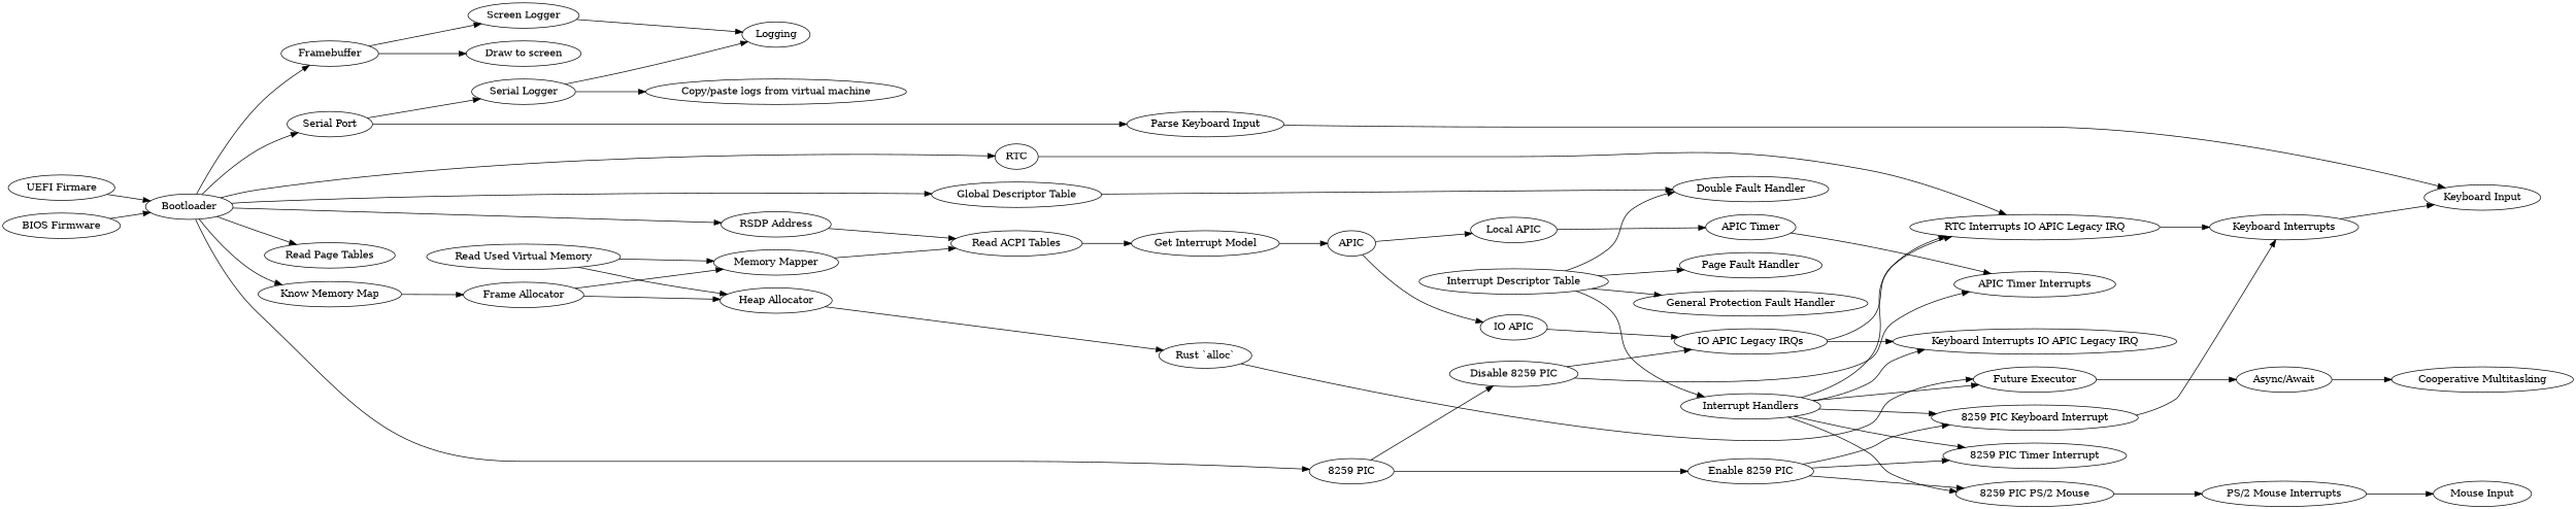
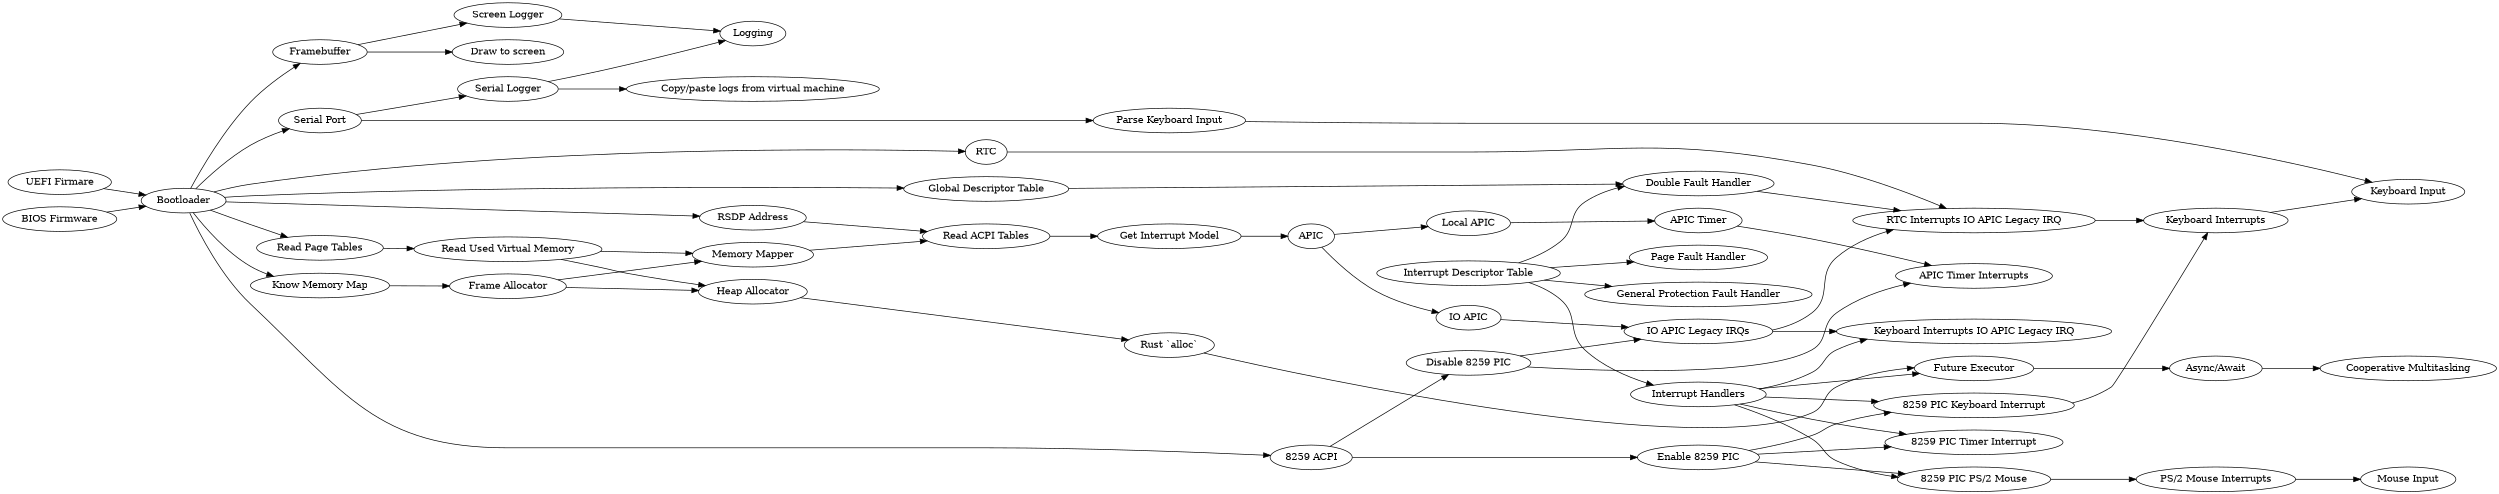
  digraph {
    rankdir=LR
    n1 [label="UEFI Firmare"]
    n2 [label=Bootloader]
    n3 [label=Framebuffer]
    n4 [label="Serial Port"]
    n5 [label="Global Descriptor Table"]
-   n6 [label="8259 PIC"]
+   n6 [label="8259 ACPI"]
    n7 [label="Read Page Tables"]
    n8 [label="Know Memory Map"]
    n9 [label="RSDP Address"]
    n10 [label=RTC]
    n11 [label="BIOS Firmware"]
    n12 [label="Screen Logger"]
    n13 [label="Draw to screen"]
    n14 [label="Serial Logger"]
    n15 [label="Parse Keyboard Input"]
    n16 [label="Double Fault Handler"]
    n17 [label="Interrupt Descriptor Table"]
    n18 [label="General Protection Fault Handler"]
    n19 [label="Page Fault Handler"]
    n20 [label="Interrupt Handlers"]
    n21 [label="Enable 8259 PIC"]
    n22 [label="Disable 8259 PIC"]
    n23 [label="Read Used Virtual Memory"]
    n24 [label="Frame Allocator"]
    n25 [label="Read ACPI Tables"]
    n26 [label="RTC Interrupts IO APIC Legacy IRQ"]
    n27 [label=Logging]
    n28 [label="Copy/paste logs from virtual machine"]
    n29 [label="Keyboard Input"]
    n30 [label="8259 PIC Timer Interrupt"]
    n31 [label="8259 PIC Keyboard Interrupt"]
    n32 [label="8259 PIC PS/2 Mouse"]
    n33 [label="Keyboard Interrupts IO APIC Legacy IRQ"]
    n34 [label="Future Executor"]
    n35 [label="Keyboard Interrupts"]
    n36 [label="PS/2 Mouse Interrupts"]
    n37 [label="Async/Await"]
    n38 [label="IO APIC Legacy IRQs"]
    n39 [label="APIC Timer Interrupts"]
    n40 [label="Mouse Input"]
    n41 [label="Heap Allocator"]
    n42 [label="Memory Mapper"]
    n43 [label="Rust `alloc`"]
    n44 [label="Get Interrupt Model"]
    n45 [label=APIC]
    n46 [label="IO APIC"]
    n47 [label="Local APIC"]
    n48 [label="APIC Timer"]
    n49 [label="Cooperative Multitasking"]
    n1 -> n2
    n2 -> n3
    n2 -> n4
    n2 -> n5
    n2 -> n6
    n2 -> n7
    n2 -> n8
    n2 -> n9
    n2 -> n10
    n3 -> n12
    n3 -> n13
    n4 -> n14
    n4 -> n15
    n5 -> n16
    n6 -> n21
    n6 -> n22
+   n7 -> n23
    n8 -> n24
    n9 -> n25
    n10 -> n26
    n11 -> n2
    n12 -> n27
    n14 -> n27
    n14 -> n28
    n15 -> n29
    n17 -> n16
    n17 -> n18
    n17 -> n19
    n17 -> n20
-   n20 -> n26
+   n16 -> n26
    n20 -> n30
    n20 -> n31
    n20 -> n32
    n20 -> n33
    n20 -> n34
    n21 -> n30
    n21 -> n31
    n21 -> n32
    n22 -> n38
    n22 -> n39
    n23 -> n41
    n23 -> n42
    n24 -> n41
    n24 -> n42
    n25 -> n44
    n26 -> n35
    n31 -> n35
    n32 -> n36
    n34 -> n37
    n35 -> n29
    n36 -> n40
    n37 -> n49
    n38 -> n26
    n38 -> n33
    n41 -> n43
    n42 -> n25
    n43 -> n34
    n44 -> n45
    n45 -> n46
    n45 -> n47
    n46 -> n38
    n47 -> n48
    n48 -> n39
  }
